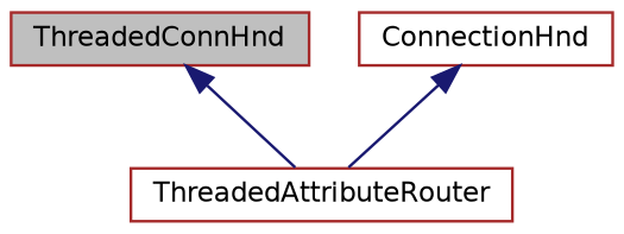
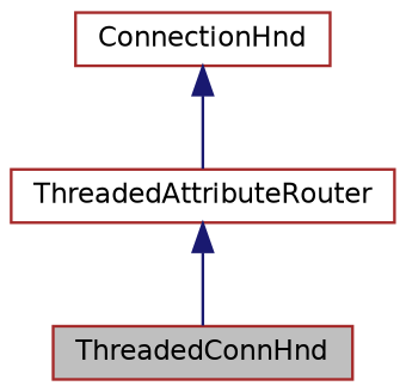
  digraph {
    node [color=brown fillcolor=white fontname=Helvetica fontsize=10 shape=record style=filled]
    edge [color=midnightblue dir=back fontname=Helvetica fontsize=10 labelfontname=Helvetica labelfontsize=10 style=solid]
    n1 [fillcolor=grey75 fontcolor=black height=0.2 label=ThreadedConnHnd width=0.4]
    n2 [height=0.2 label=ThreadedAttributeRouter width=0.4]
    n3 [height=0.2 label=ConnectionHnd width=0.4]
-   n1 -> n2
+   n2 -> n1
    n3 -> n2
  }
